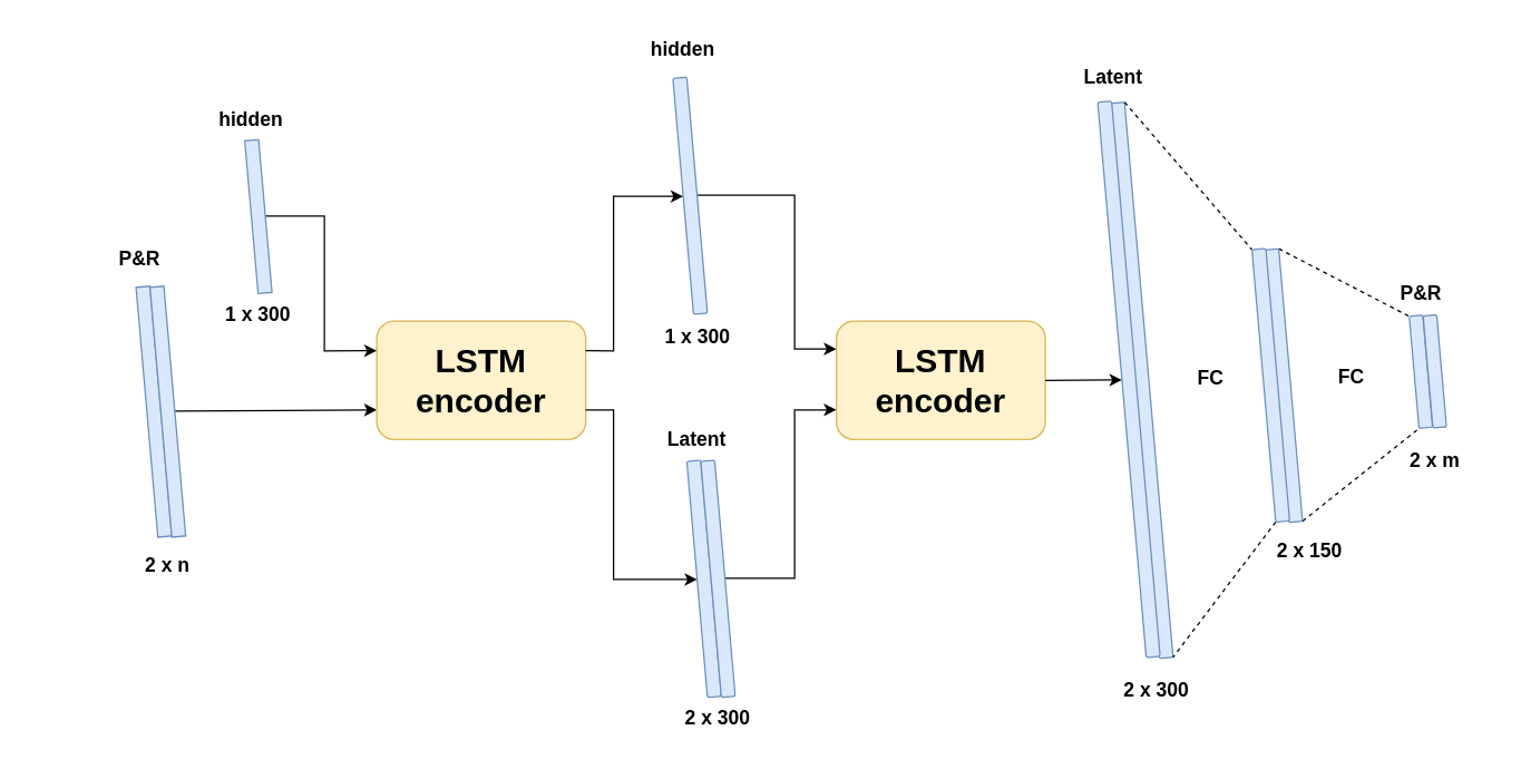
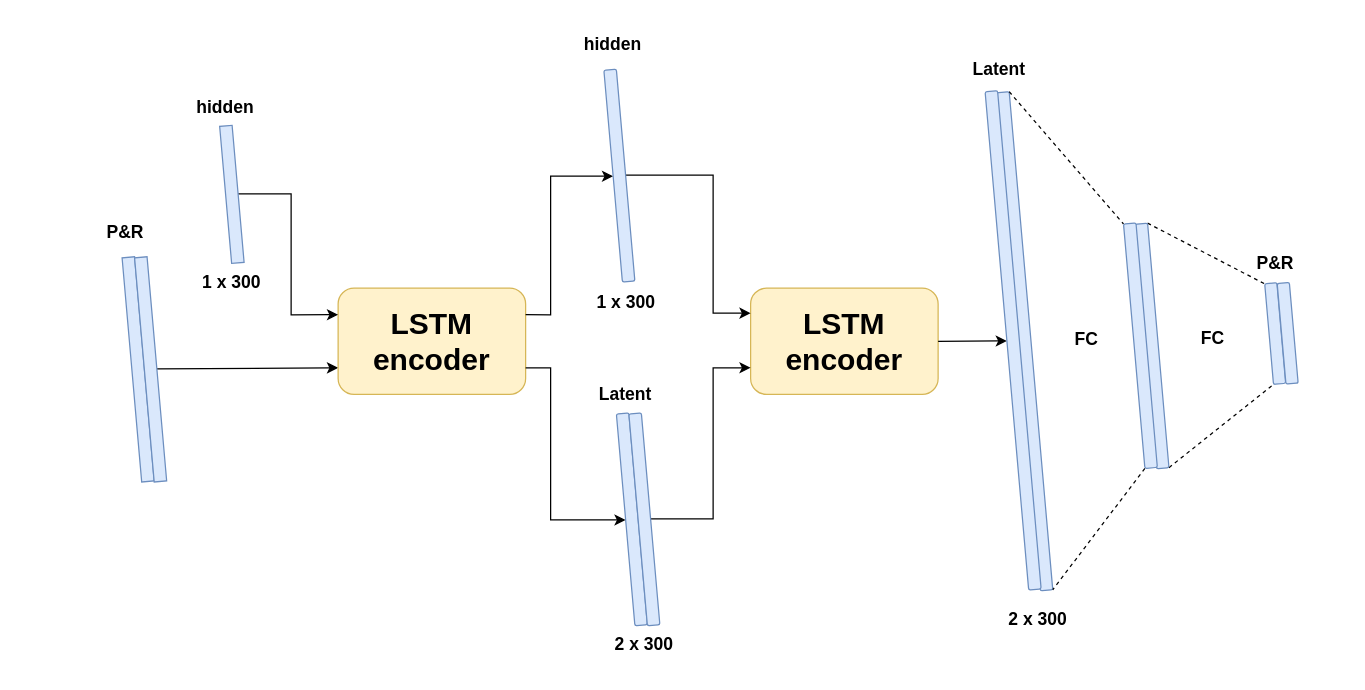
  <mxCell id="0" />
  <mxCell id="1" parent="0" />
  <mxCell id="2" value="&lt;span style=&quot;color: rgba(0, 0, 0, 0); font-family: monospace; font-size: 0px; text-align: start; background-color: rgb(248, 249, 250);&quot;&gt;%3CmxGraphModel%3E%3Croot%3E%3CmxCell%20id%3D%220%22%2F%3E%3CmxCell%20id%3D%221%22%20parent%3D%220%22%2F%3E%3CmxCell%20id%3D%222%22%20value%3D%22%22%20style%3D%22rounded%3D0%3BwhiteSpace%3Dwrap%3Bhtml%3D1%3Brotation%3D85%3BfillColor%3D%23dae8fc%3BstrokeColor%3D%236c8ebf%3B%22%20vertex%3D%221%22%20parent%3D%221%22%3E%3CmxGeometry%20x%3D%22-20%22%20y%3D%22270%22%20width%3D%22240%22%20height%3D%2210%22%20as%3D%22geometry%22%2F%3E%3C%2FmxCell%3E%3C%2Froot%3E%3C%2FmxGraphModel%3E&lt;/span&gt;" style="rounded=0;whiteSpace=wrap;html=1;rotation=85;fillColor=#dae8fc;strokeColor=#6c8ebf;" vertex="1" parent="1"><mxGeometry x="20" y="290" width="180" height="10" as="geometry" /></mxCell>
  <mxCell id="3" style="edgeStyle=none;rounded=0;orthogonalLoop=1;jettySize=auto;html=1;exitX=0.5;exitY=0;exitDx=0;exitDy=0;entryX=0;entryY=0.75;entryDx=0;entryDy=0;fontSize=24;" edge="1" parent="1" source="4" target="7"><mxGeometry relative="1" as="geometry" /></mxCell>
  <mxCell id="4" value="&lt;span style=&quot;color: rgba(0, 0, 0, 0); font-family: monospace; font-size: 0px; text-align: start; background-color: rgb(248, 249, 250);&quot;&gt;%3CmxGraphModel%3E%3Croot%3E%3CmxCell%20id%3D%220%22%2F%3E%3CmxCell%20id%3D%221%22%20parent%3D%220%22%2F%3E%3CmxCell%20id%3D%222%22%20value%3D%22%22%20style%3D%22rounded%3D0%3BwhiteSpace%3Dwrap%3Bhtml%3D1%3Brotation%3D85%3BfillColor%3D%23dae8fc%3BstrokeColor%3D%236c8ebf%3B%22%20vertex%3D%221%22%20parent%3D%221%22%3E%3CmxGeometry%20x%3D%22-20%22%20y%3D%22270%22%20width%3D%22240%22%20height%3D%2210%22%20as%3D%22geometry%22%2F%3E%3C%2FmxCell%3E%3C%2Froot%3E%3C%2FmxGraphModel%3E&lt;/span&gt;" style="rounded=0;whiteSpace=wrap;html=1;rotation=85;fillColor=#dae8fc;strokeColor=#6c8ebf;" vertex="1" parent="1"><mxGeometry x="30" y="290" width="180" height="10" as="geometry" /></mxCell>
- <mxCell id="5" value="2 x n" style="text;html=1;strokeColor=none;fillColor=none;align=center;verticalAlign=middle;whiteSpace=wrap;rounded=0;fontSize=14;fontStyle=1" vertex="1" parent="1"><mxGeometry x="90" y="390" width="60" height="30" as="geometry" /></mxCell>
  <mxCell id="6" value="P&amp;amp;R" style="text;html=1;strokeColor=none;fillColor=none;align=center;verticalAlign=middle;whiteSpace=wrap;rounded=0;fontSize=14;fontStyle=1" vertex="1" parent="1"><mxGeometry x="70" y="170" width="60" height="30" as="geometry" /></mxCell>
  <mxCell id="7" value="LSTM encoder" style="rounded=1;whiteSpace=wrap;html=1;fontSize=24;fillColor=#fff2cc;strokeColor=#d6b656;fontStyle=1" vertex="1" parent="1"><mxGeometry x="270" y="230" width="150" height="85" as="geometry" /></mxCell>
  <mxCell id="8" style="edgeStyle=orthogonalEdgeStyle;rounded=0;orthogonalLoop=1;jettySize=auto;html=1;exitX=0.5;exitY=0;exitDx=0;exitDy=0;entryX=0;entryY=0.25;entryDx=0;entryDy=0;fontSize=24;" edge="1" parent="1" source="9" target="7"><mxGeometry relative="1" as="geometry" /></mxCell>
  <mxCell id="9" value="&lt;span style=&quot;color: rgba(0, 0, 0, 0); font-family: monospace; font-size: 0px; text-align: start; background-color: rgb(248, 249, 250);&quot;&gt;%3CmxGraphModel%3E%3Croot%3E%3CmxCell%20id%3D%220%22%2F%3E%3CmxCell%20id%3D%221%22%20parent%3D%220%22%2F%3E%3CmxCell%20id%3D%222%22%20value%3D%22%22%20style%3D%22rounded%3D0%3BwhiteSpace%3Dwrap%3Bhtml%3D1%3Brotation%3D85%3BfillColor%3D%23dae8fc%3BstrokeColor%3D%236c8ebf%3B%22%20vertex%3D%221%22%20parent%3D%221%22%3E%3CmxGeometry%20x%3D%22-20%22%20y%3D%22270%22%20width%3D%22240%22%20height%3D%2210%22%20as%3D%22geometry%22%2F%3E%3C%2FmxCell%3E%3C%2Froot%3E%3C%2FmxGraphModel%3E&lt;/span&gt;" style="rounded=0;whiteSpace=wrap;html=1;rotation=85;fillColor=#dae8fc;strokeColor=#6c8ebf;" vertex="1" parent="1"><mxGeometry x="130" y="150" width="110" height="10" as="geometry" /></mxCell>
  <mxCell id="10" value="hidden" style="text;html=1;strokeColor=none;fillColor=none;align=center;verticalAlign=middle;whiteSpace=wrap;rounded=0;fontSize=14;fontStyle=1" vertex="1" parent="1"><mxGeometry x="150" y="70" width="60" height="30" as="geometry" /></mxCell>
  <mxCell id="11" value="1 x 300" style="text;html=1;strokeColor=none;fillColor=none;align=center;verticalAlign=middle;whiteSpace=wrap;rounded=0;fontSize=14;fontStyle=1" vertex="1" parent="1"><mxGeometry x="155" y="210" width="60" height="30" as="geometry" /></mxCell>
  <mxCell id="12" value="LSTM encoder" style="rounded=1;whiteSpace=wrap;html=1;fontSize=24;fillColor=#fff2cc;strokeColor=#d6b656;fontStyle=1" vertex="1" parent="1"><mxGeometry x="600" y="230" width="150" height="85" as="geometry" /></mxCell>
  <mxCell id="13" style="edgeStyle=orthogonalEdgeStyle;shape=connector;rounded=0;orthogonalLoop=1;jettySize=auto;html=1;exitX=1;exitY=0.25;exitDx=0;exitDy=0;labelBackgroundColor=default;fontFamily=Helvetica;fontSize=14;fontColor=default;endArrow=classic;endFill=1;strokeColor=default;entryX=0.5;entryY=1;entryDx=0;entryDy=0;fontStyle=1;" edge="1" parent="1" target="16" source="7"><mxGeometry relative="1" as="geometry"><mxPoint x="480" y="140" as="targetPoint" /><Array as="points"><mxPoint x="440" y="251" /><mxPoint x="440" y="140" /></Array><mxPoint x="420" y="248.163" as="sourcePoint" /></mxGeometry></mxCell>
  <mxCell id="14" style="edgeStyle=orthogonalEdgeStyle;shape=connector;rounded=0;orthogonalLoop=1;jettySize=auto;html=1;entryX=0.5;entryY=1;entryDx=0;entryDy=0;labelBackgroundColor=default;fontFamily=Helvetica;fontSize=14;fontColor=default;endArrow=classic;endFill=1;strokeColor=default;fontStyle=1;exitX=1;exitY=0.75;exitDx=0;exitDy=0;" edge="1" parent="1" target="18" source="7"><mxGeometry relative="1" as="geometry"><Array as="points"><mxPoint x="440" y="294" /><mxPoint x="440" y="415" /></Array><mxPoint x="440" y="300" as="sourcePoint" /></mxGeometry></mxCell>
  <mxCell id="15" style="edgeStyle=orthogonalEdgeStyle;shape=connector;rounded=0;orthogonalLoop=1;jettySize=auto;html=1;exitX=0.5;exitY=0;exitDx=0;exitDy=0;labelBackgroundColor=default;fontFamily=Helvetica;fontSize=14;fontColor=default;endArrow=classic;endFill=1;strokeColor=default;fontStyle=1;" edge="1" parent="1" source="16"><mxGeometry relative="1" as="geometry"><Array as="points"><mxPoint x="570" y="140" /><mxPoint x="570" y="250" /><mxPoint x="600" y="250" /></Array><mxPoint x="600" y="250" as="targetPoint" /></mxGeometry></mxCell>
  <mxCell id="16" value="" style="rounded=1;whiteSpace=wrap;html=1;glass=0;fontFamily=Helvetica;fontSize=14;fontColor=default;strokeColor=#6c8ebf;fillColor=#dae8fc;rotation=85;fontStyle=1" vertex="1" parent="1"><mxGeometry x="410" y="135" width="170" height="10" as="geometry" /></mxCell>
  <mxCell id="17" style="edgeStyle=orthogonalEdgeStyle;shape=connector;rounded=0;orthogonalLoop=1;jettySize=auto;html=1;entryX=0;entryY=0.75;entryDx=0;entryDy=0;labelBackgroundColor=default;fontFamily=Helvetica;fontSize=14;fontColor=default;endArrow=classic;endFill=1;strokeColor=default;fontStyle=1;exitX=0.5;exitY=0;exitDx=0;exitDy=0;" edge="1" parent="1" source="39" target="12"><mxGeometry relative="1" as="geometry"><Array as="points"><mxPoint x="570" y="415" /><mxPoint x="570" y="294" /><mxPoint x="600" y="294" /></Array><mxPoint x="600" y="296.718" as="targetPoint" /><mxPoint x="520" y="415" as="sourcePoint" /></mxGeometry></mxCell>
  <mxCell id="18" value="" style="rounded=1;whiteSpace=wrap;html=1;glass=0;fontFamily=Helvetica;fontSize=14;fontColor=default;strokeColor=#6c8ebf;fillColor=#dae8fc;rotation=85;fontStyle=1" vertex="1" parent="1"><mxGeometry x="420" y="410" width="170" height="10" as="geometry" /></mxCell>
  <mxCell id="19" value="&lt;font style=&quot;font-size: 14px;&quot;&gt;1 x 300&amp;nbsp;&lt;/font&gt;" style="text;html=1;strokeColor=none;fillColor=none;align=center;verticalAlign=middle;whiteSpace=wrap;rounded=0;fontStyle=1;fontSize=14;" vertex="1" parent="1"><mxGeometry x="470" y="226.26" width="65" height="30" as="geometry" /></mxCell>
  <mxCell id="20" value="&lt;font style=&quot;font-size: 14px;&quot;&gt;2 x 300&lt;/font&gt;" style="text;html=1;strokeColor=none;fillColor=none;align=center;verticalAlign=middle;whiteSpace=wrap;rounded=0;fontStyle=1;fontSize=14;" vertex="1" parent="1"><mxGeometry x="480" y="500" width="70" height="30" as="geometry" /></mxCell>
  <mxCell id="21" value="&lt;span style=&quot;font-size: 14px;&quot;&gt;&lt;font style=&quot;font-size: 14px;&quot;&gt;Latent&lt;/font&gt;&lt;/span&gt;" style="text;html=1;strokeColor=none;fillColor=none;align=center;verticalAlign=middle;whiteSpace=wrap;rounded=0;fontStyle=1;fontSize=14;" vertex="1" parent="1"><mxGeometry x="470" y="300" width="60" height="30" as="geometry" /></mxCell>
  <mxCell id="22" value="&lt;span style=&quot;font-size: 14px;&quot;&gt;&lt;font style=&quot;font-size: 14px;&quot;&gt;hidden&lt;/font&gt;&lt;/span&gt;" style="text;html=1;strokeColor=none;fillColor=none;align=center;verticalAlign=middle;whiteSpace=wrap;rounded=0;fontStyle=1;fontSize=14;" vertex="1" parent="1"><mxGeometry x="460" width="60" height="30" as="geometry" y="20" /></mxCell>
  <mxCell id="23" value="&lt;span style=&quot;font-size: 14px;&quot;&gt;&lt;font style=&quot;font-size: 14px;&quot;&gt;Latent&lt;br&gt;&lt;/font&gt;&lt;/span&gt;" style="text;html=1;strokeColor=none;fillColor=none;align=center;verticalAlign=middle;whiteSpace=wrap;rounded=0;fontStyle=1;fontSize=14;" vertex="1" parent="1"><mxGeometry x="769.29" y="40" width="60" height="30" as="geometry" /></mxCell>
  <mxCell id="24" value="&lt;font style=&quot;font-size: 14px;&quot;&gt;2 x 300&lt;/font&gt;" style="text;html=1;strokeColor=none;fillColor=none;align=center;verticalAlign=middle;whiteSpace=wrap;rounded=0;fontStyle=1;fontSize=14;" vertex="1" parent="1"><mxGeometry x="800" y="480" width="60" height="30" as="geometry" /></mxCell>
- <mxCell id="25" value="&lt;font style=&quot;font-size: 14px;&quot;&gt;2 x 150&lt;/font&gt;" style="text;html=1;strokeColor=none;fillColor=none;align=center;verticalAlign=middle;whiteSpace=wrap;rounded=0;fontStyle=1;fontSize=14;" vertex="1" parent="1"><mxGeometry x="910" y="380" width="60" height="30" as="geometry" /></mxCell>
  <mxCell id="26" value="FC" style="text;html=1;strokeColor=none;fillColor=none;align=center;verticalAlign=middle;whiteSpace=wrap;rounded=0;fontStyle=1;fontSize=14;" vertex="1" parent="1"><mxGeometry x="839.29" y="256.26" width="60" height="30" as="geometry" /></mxCell>
  <mxCell id="27" value="" style="rounded=1;whiteSpace=wrap;html=1;glass=0;fontFamily=Helvetica;fontSize=14;fontColor=default;strokeColor=#6c8ebf;fillColor=#dae8fc;rotation=85;fontStyle=1" vertex="1" parent="1"><mxGeometry x="619.29" y="267.5" width="400" height="10" as="geometry" /></mxCell>
  <mxCell id="28" value="" style="endArrow=none;dashed=1;html=1;rounded=0;fontFamily=Helvetica;fontSize=14;fontColor=default;entryX=0;entryY=1;entryDx=0;entryDy=0;exitX=0;exitY=0;exitDx=0;exitDy=0;fontStyle=1" edge="1" parent="1" source="27" target="41"><mxGeometry width="50" height="50" relative="1" as="geometry"><mxPoint x="694.29" y="285" as="sourcePoint" /><mxPoint x="901.877" y="111.199" as="targetPoint" /></mxGeometry></mxCell>
  <mxCell id="29" value="" style="endArrow=none;dashed=1;html=1;rounded=0;fontFamily=Helvetica;fontSize=14;fontColor=default;exitX=1;exitY=1;exitDx=0;exitDy=0;entryX=1;entryY=0;entryDx=0;entryDy=0;fontStyle=1" edge="1" parent="1" source="41" target="27"><mxGeometry width="50" height="50" relative="1" as="geometry"><mxPoint x="926.281" y="390.133" as="sourcePoint" /><mxPoint x="844.29" y="465" as="targetPoint" /></mxGeometry></mxCell>
  <mxCell id="30" style="edgeStyle=none;shape=connector;rounded=0;orthogonalLoop=1;jettySize=auto;html=1;exitX=0;exitY=0;exitDx=0;exitDy=0;entryX=0;entryY=1;entryDx=0;entryDy=0;dashed=1;labelBackgroundColor=default;fontFamily=Helvetica;fontSize=14;fontColor=default;endArrow=none;endFill=0;strokeColor=default;fontStyle=1" edge="1" parent="1" source="32" target="33"><mxGeometry relative="1" as="geometry" /></mxCell>
  <mxCell id="31" style="edgeStyle=none;shape=connector;rounded=0;orthogonalLoop=1;jettySize=auto;html=1;exitX=1;exitY=0;exitDx=0;exitDy=0;dashed=1;labelBackgroundColor=default;fontFamily=Helvetica;fontSize=14;fontColor=default;endArrow=none;endFill=0;strokeColor=default;entryX=1;entryY=1;entryDx=0;entryDy=0;fontStyle=1" edge="1" parent="1" source="32" target="33"><mxGeometry relative="1" as="geometry"><mxPoint x="1084.29" y="255" as="targetPoint" /></mxGeometry></mxCell>
  <mxCell id="32" value="" style="rounded=1;whiteSpace=wrap;html=1;glass=0;fontFamily=Helvetica;fontSize=14;fontColor=default;strokeColor=#6c8ebf;fillColor=#dae8fc;rotation=85;fontStyle=1" vertex="1" parent="1"><mxGeometry x="822.98" y="271.26" width="196.31" height="10" as="geometry" /></mxCell>
  <mxCell id="33" value="" style="rounded=1;whiteSpace=wrap;html=1;glass=0;fontFamily=Helvetica;fontSize=14;fontColor=default;strokeColor=#6c8ebf;fillColor=#dae8fc;rotation=85;fontStyle=1" vertex="1" parent="1"><mxGeometry x="979.29" y="261.49" width="80.73" height="9.77" as="geometry" /></mxCell>
  <mxCell id="34" value="" style="rounded=1;whiteSpace=wrap;html=1;glass=0;fontFamily=Helvetica;fontSize=14;fontColor=default;strokeColor=#6c8ebf;fillColor=#dae8fc;rotation=85;fontStyle=1" vertex="1" parent="1"><mxGeometry x="989.27" y="261.26" width="80.73" height="9.77" as="geometry" /></mxCell>
  <mxCell id="35" value="&lt;span style=&quot;font-size: 14px;&quot;&gt;&lt;font style=&quot;font-size: 14px;&quot;&gt;P&amp;amp;R&lt;/font&gt;&lt;/span&gt;" style="text;html=1;strokeColor=none;fillColor=none;align=center;verticalAlign=middle;whiteSpace=wrap;rounded=0;fontStyle=1;fontSize=14;" vertex="1" parent="1"><mxGeometry x="989.66" y="195" width="60" height="30" as="geometry" /></mxCell>
- <mxCell id="36" value="&lt;span style=&quot;font-size: 14px;&quot;&gt;&lt;font style=&quot;font-size: 14px;&quot;&gt;2 x m&lt;/font&gt;&lt;/span&gt;" style="text;html=1;strokeColor=none;fillColor=none;align=center;verticalAlign=middle;whiteSpace=wrap;rounded=0;fontStyle=1;fontSize=14;" vertex="1" parent="1"><mxGeometry x="1000.02" y="315" width="60" height="30" as="geometry" /></mxCell>
  <mxCell id="37" style="edgeStyle=none;shape=connector;rounded=0;orthogonalLoop=1;jettySize=auto;html=1;exitX=1;exitY=0.5;exitDx=0;exitDy=0;labelBackgroundColor=default;fontFamily=Helvetica;fontSize=14;fontColor=default;endArrow=classic;endFill=1;strokeColor=default;entryX=0.5;entryY=1;entryDx=0;entryDy=0;fontStyle=1" edge="1" parent="1" target="40" source="12"><mxGeometry relative="1" as="geometry"><mxPoint x="759.29" y="274" as="targetPoint" /><mxPoint x="759.29" y="271.265" as="sourcePoint" /></mxGeometry></mxCell>
  <mxCell id="38" value="&lt;span style=&quot;font-size: 14px;&quot;&gt;&lt;font style=&quot;font-size: 14px;&quot;&gt;FC&lt;/font&gt;&lt;/span&gt;" style="text;html=1;strokeColor=none;fillColor=none;align=center;verticalAlign=middle;whiteSpace=wrap;rounded=0;fontStyle=1;fontSize=14;" vertex="1" parent="1"><mxGeometry x="940.02" y="255" width="60" height="30" as="geometry" /></mxCell>
  <mxCell id="39" value="" style="rounded=1;whiteSpace=wrap;html=1;glass=0;fontFamily=Helvetica;fontSize=14;fontColor=default;strokeColor=#6c8ebf;fillColor=#dae8fc;rotation=85;fontStyle=1" vertex="1" parent="1"><mxGeometry x="430" y="410" width="170" height="10" as="geometry" /></mxCell>
  <mxCell id="40" value="" style="rounded=1;whiteSpace=wrap;html=1;glass=0;fontFamily=Helvetica;fontSize=14;fontColor=default;strokeColor=#6c8ebf;fillColor=#dae8fc;rotation=85;fontStyle=1" vertex="1" parent="1"><mxGeometry x="610" y="266.81" width="400" height="10" as="geometry" /></mxCell>
  <mxCell id="41" value="" style="rounded=1;whiteSpace=wrap;html=1;glass=0;fontFamily=Helvetica;fontSize=14;fontColor=default;strokeColor=#6c8ebf;fillColor=#dae8fc;rotation=85;fontStyle=1" vertex="1" parent="1"><mxGeometry x="813.69" y="271.03" width="196.31" height="10" as="geometry" /></mxCell>
